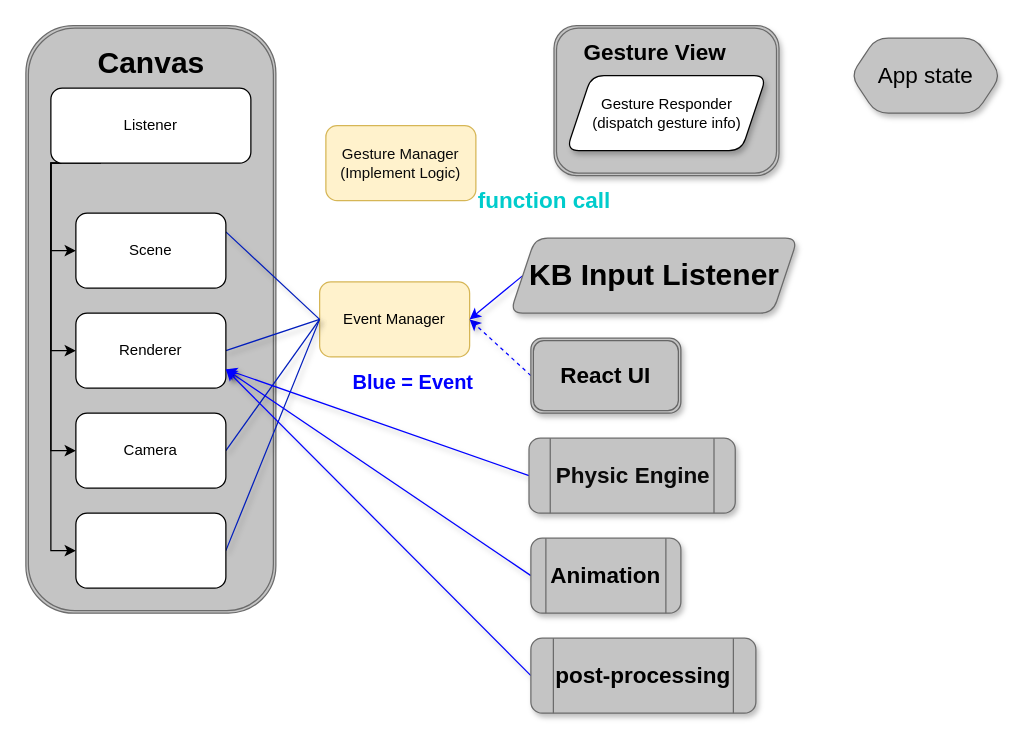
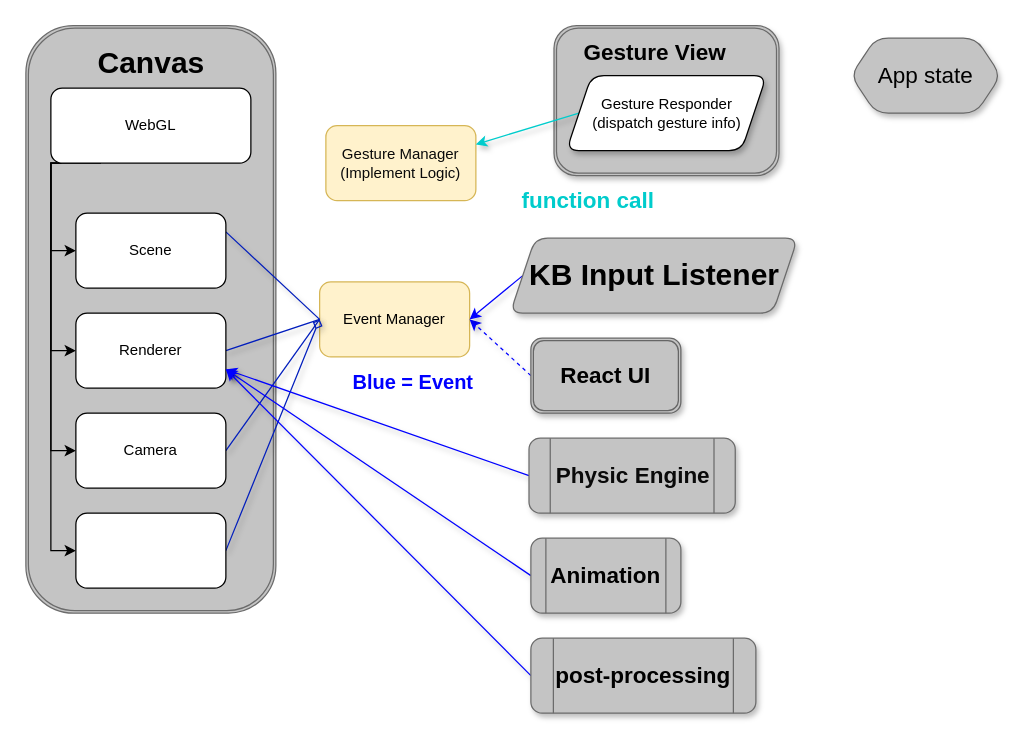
  <mxCell id="0" />
  <mxCell id="1" parent="0" />
  <mxCell id="2" value="" style="shape=ext;double=1;rounded=1;whiteSpace=wrap;html=1;strokeColor=#6B6B6B;arcSize=19;fillColor=#C4C4C4;" vertex="1" parent="1"><mxGeometry x="20" y="20" width="200" height="470" as="geometry" /></mxCell>
  <mxCell id="3" style="edgeStyle=orthogonalEdgeStyle;rounded=0;orthogonalLoop=1;jettySize=auto;html=1;exitX=0.25;exitY=1;exitDx=0;exitDy=0;entryX=0;entryY=0.5;entryDx=0;entryDy=0;strokeColor=#000000;" edge="1" parent="1" source="7" target="11"><mxGeometry relative="1" as="geometry"><Array as="points"><mxPoint x="40" y="130" /><mxPoint x="40" y="200" /></Array></mxGeometry></mxCell>
  <mxCell id="4" style="edgeStyle=orthogonalEdgeStyle;rounded=0;orthogonalLoop=1;jettySize=auto;html=1;exitX=0.25;exitY=1;exitDx=0;exitDy=0;entryX=0;entryY=0.5;entryDx=0;entryDy=0;strokeColor=#000000;" edge="1" parent="1" source="7" target="15"><mxGeometry relative="1" as="geometry"><Array as="points"><mxPoint x="40" y="130" /><mxPoint x="40" y="280" /></Array></mxGeometry></mxCell>
  <mxCell id="5" style="edgeStyle=orthogonalEdgeStyle;rounded=0;orthogonalLoop=1;jettySize=auto;html=1;exitX=0.25;exitY=1;exitDx=0;exitDy=0;entryX=0;entryY=0.5;entryDx=0;entryDy=0;strokeColor=#000000;" edge="1" parent="1" source="7" target="13"><mxGeometry relative="1" as="geometry"><Array as="points"><mxPoint x="40" y="130" /><mxPoint x="40" y="360" /></Array></mxGeometry></mxCell>
  <mxCell id="6" style="edgeStyle=orthogonalEdgeStyle;rounded=0;orthogonalLoop=1;jettySize=auto;html=1;exitX=0.25;exitY=1;exitDx=0;exitDy=0;entryX=0;entryY=0.5;entryDx=0;entryDy=0;strokeColor=#000000;" edge="1" parent="1" source="7" target="18"><mxGeometry relative="1" as="geometry"><Array as="points"><mxPoint x="40" y="130" /><mxPoint x="40" y="440" /></Array></mxGeometry></mxCell>
- <mxCell id="7" value="Listener" style="rounded=1;whiteSpace=wrap;html=1;" vertex="1" parent="1"><mxGeometry x="40" y="70" width="160" height="60" as="geometry" /></mxCell>
+ <mxCell id="7" value="WebGL" style="rounded=1;whiteSpace=wrap;html=1;" vertex="1" parent="1"><mxGeometry x="40" y="70" width="160" height="60" as="geometry" /></mxCell>
  <mxCell id="8" value="&lt;font color=&quot;#0a0a0a&quot;&gt;Gesture Manager&lt;br&gt;(Implement Logic)&lt;br&gt;&lt;/font&gt;" style="rounded=1;whiteSpace=wrap;html=1;fillColor=#fff2cc;strokeColor=#d6b656;" vertex="1" parent="1"><mxGeometry x="260" y="100" width="120" height="60" as="geometry" /></mxCell>
  <mxCell id="9" value="&lt;font color=&quot;#000000&quot;&gt;Event Manager&lt;/font&gt;" style="rounded=1;whiteSpace=wrap;html=1;fillColor=#fff2cc;strokeColor=#d6b656;" vertex="1" parent="1"><mxGeometry x="255" y="225" width="120" height="60" as="geometry" /></mxCell>
  <mxCell id="10" style="orthogonalLoop=1;jettySize=auto;html=1;exitX=1;exitY=0.25;exitDx=0;exitDy=0;entryX=0;entryY=0.5;entryDx=0;entryDy=0;strokeColor=#001DBC;sketch=0;shadow=1;fillColor=#0050ef;endArrow=none;endFill=0;" edge="1" parent="1" source="11" target="9"><mxGeometry relative="1" as="geometry" /></mxCell>
  <mxCell id="11" value="Scene&lt;br&gt;" style="rounded=1;whiteSpace=wrap;html=1;" vertex="1" parent="1"><mxGeometry x="60" y="170" width="120" height="60" as="geometry" /></mxCell>
  <mxCell id="12" style="sketch=0;orthogonalLoop=1;jettySize=auto;html=1;exitX=1;exitY=0.5;exitDx=0;exitDy=0;shadow=1;strokeColor=#001DBC;entryX=0;entryY=0.5;entryDx=0;entryDy=0;fillColor=#0050ef;endArrow=none;endFill=0;" edge="1" parent="1" source="13" target="9"><mxGeometry relative="1" as="geometry"><mxPoint x="250" y="250" as="targetPoint" /></mxGeometry></mxCell>
  <mxCell id="13" value="Camera" style="rounded=1;whiteSpace=wrap;html=1;" vertex="1" parent="1"><mxGeometry x="60" y="330" width="120" height="60" as="geometry" /></mxCell>
  <mxCell id="14" style="sketch=0;orthogonalLoop=1;jettySize=auto;html=1;exitX=1;exitY=0.5;exitDx=0;exitDy=0;entryX=0;entryY=0.5;entryDx=0;entryDy=0;shadow=1;strokeColor=#001DBC;fillColor=#0050ef;endArrow=none;endFill=0;" edge="1" parent="1" source="15" target="9"><mxGeometry relative="1" as="geometry" /></mxCell>
  <mxCell id="15" value="Renderer" style="rounded=1;whiteSpace=wrap;html=1;" vertex="1" parent="1"><mxGeometry x="60" y="250" width="120" height="60" as="geometry" /></mxCell>
  <mxCell id="16" value="&lt;font color=&quot;#000000&quot;&gt;Canvas&lt;/font&gt;" style="text;strokeColor=none;fillColor=none;html=1;fontSize=24;fontStyle=1;verticalAlign=middle;align=center;rounded=1;" vertex="1" parent="1"><mxGeometry x="70" y="30" width="100" height="40" as="geometry" /></mxCell>
- <mxCell id="17" style="sketch=0;orthogonalLoop=1;jettySize=auto;html=1;exitX=1;exitY=0.5;exitDx=0;exitDy=0;shadow=1;strokeColor=#001DBC;entryX=0;entryY=0.5;entryDx=0;entryDy=0;fillColor=#0050ef;endArrow=none;endFill=0;" edge="1" parent="1" source="18" target="9"><mxGeometry relative="1" as="geometry"><mxPoint x="250" y="260" as="targetPoint" /></mxGeometry></mxCell>
+ <mxCell id="17" style="sketch=0;orthogonalLoop=1;jettySize=auto;html=1;exitX=1;exitY=0.5;exitDx=0;exitDy=0;shadow=1;strokeColor=#001DBC;entryX=0;entryY=0.5;entryDx=0;entryDy=0;fillColor=#0050ef;endArrow=diamond;endFill=0;" edge="1" parent="1" source="18" target="9"><mxGeometry relative="1" as="geometry"><mxPoint x="250" y="260" as="targetPoint" /></mxGeometry></mxCell>
  <mxCell id="18" value="&lt;font color=&quot;#ffffff&quot;&gt;Objects&lt;/font&gt;" style="rounded=1;whiteSpace=wrap;html=1;" vertex="1" parent="1"><mxGeometry x="60" y="410" width="120" height="60" as="geometry" /></mxCell>
  <mxCell id="19" value="&lt;font color=&quot;#0000ff&quot; size=&quot;1&quot;&gt;&lt;b style=&quot;font-size: 16px&quot;&gt;Blue = Event&lt;br&gt;&lt;/b&gt;&lt;/font&gt;" style="text;html=1;strokeColor=none;fillColor=none;align=center;verticalAlign=middle;whiteSpace=wrap;rounded=0;" vertex="1" parent="1"><mxGeometry x="275" y="295" width="110" height="20" as="geometry" /></mxCell>
  <mxCell id="20" value="" style="shape=ext;double=1;rounded=1;whiteSpace=wrap;html=1;fillColor=#C4C4C4;shadow=1;strokeColor=#6B6B6B;" vertex="1" parent="1"><mxGeometry x="442.5" y="20" width="180" height="120" as="geometry" /></mxCell>
  <mxCell id="21" value="&lt;font color=&quot;#000000&quot; style=&quot;font-size: 18px&quot;&gt;Gesture View&lt;/font&gt;" style="text;strokeColor=none;fillColor=none;html=1;fontSize=24;fontStyle=1;verticalAlign=middle;align=center;rounded=1;shadow=1;" vertex="1" parent="1"><mxGeometry x="457.5" y="20" width="130" height="40" as="geometry" /></mxCell>
+ <mxCell id="22" style="edgeStyle=none;sketch=0;orthogonalLoop=1;jettySize=auto;html=1;exitX=0;exitY=0.5;exitDx=0;exitDy=0;entryX=1;entryY=0.25;entryDx=0;entryDy=0;shadow=1;endArrow=classic;endFill=1;strokeColor=#00CCCC;" edge="1" parent="1" source="23" target="8"><mxGeometry relative="1" as="geometry" /></mxCell>
  <mxCell id="23" value="Gesture Responder&lt;br&gt;(dispatch gesture info)" style="shape=parallelogram;perimeter=parallelogramPerimeter;whiteSpace=wrap;html=1;fixedSize=1;rounded=1;shadow=1;" vertex="1" parent="1"><mxGeometry x="452.5" y="60" width="160" height="60" as="geometry" /></mxCell>
  <mxCell id="24" style="edgeStyle=none;sketch=0;orthogonalLoop=1;jettySize=auto;html=1;exitX=0;exitY=0.5;exitDx=0;exitDy=0;entryX=1;entryY=0.75;entryDx=0;entryDy=0;shadow=1;endArrow=classic;endFill=1;strokeColor=#0000FF;" edge="1" parent="1" source="25" target="15"><mxGeometry relative="1" as="geometry" /></mxCell>
  <mxCell id="25" value="&lt;font color=&quot;#0a0a0a&quot; style=&quot;font-size: 18px&quot;&gt;&lt;b&gt;Physic Engine&lt;/b&gt;&lt;/font&gt;" style="shape=process;whiteSpace=wrap;html=1;backgroundOutline=1;rounded=1;shadow=1;strokeColor=#6B6B6B;fillColor=#C4C4C4;" vertex="1" parent="1"><mxGeometry x="422.5" y="350" width="165" height="60" as="geometry" /></mxCell>
  <mxCell id="26" style="edgeStyle=none;sketch=0;orthogonalLoop=1;jettySize=auto;html=1;exitX=0;exitY=0.5;exitDx=0;exitDy=0;entryX=1;entryY=0.5;entryDx=0;entryDy=0;shadow=1;endArrow=classic;endFill=1;strokeColor=#0000FF;dashed=1;" edge="1" parent="1" source="34" target="9"><mxGeometry relative="1" as="geometry"><mxPoint x="470" y="340" as="sourcePoint" /></mxGeometry></mxCell>
- <mxCell id="27" value="&lt;font style=&quot;font-size: 18px ; background-color: rgb(255 , 255 , 255)&quot; color=&quot;#00cccc&quot;&gt;&lt;b&gt;function call&lt;/b&gt;&lt;/font&gt;" style="text;html=1;strokeColor=none;fillColor=none;align=center;verticalAlign=middle;whiteSpace=wrap;rounded=0;shadow=1;" vertex="1" parent="1"><mxGeometry x="380" y="150" width="110" height="20" as="geometry" /></mxCell>
+ <mxCell id="27" value="&lt;font style=&quot;font-size: 18px ; background-color: rgb(255 , 255 , 255)&quot; color=&quot;#00cccc&quot;&gt;&lt;b&gt;function call&lt;/b&gt;&lt;/font&gt;" style="text;html=1;strokeColor=none;fillColor=none;align=center;verticalAlign=middle;whiteSpace=wrap;rounded=0;shadow=1;" vertex="1" parent="1"><mxGeometry x="415" y="150" width="110" height="20" as="geometry" /></mxCell>
  <mxCell id="28" style="edgeStyle=none;sketch=0;orthogonalLoop=1;jettySize=auto;html=1;exitX=0;exitY=0.5;exitDx=0;exitDy=0;entryX=1;entryY=0.5;entryDx=0;entryDy=0;shadow=1;endArrow=classic;endFill=1;strokeColor=#0000FF;" edge="1" parent="1" source="29" target="9"><mxGeometry relative="1" as="geometry" /></mxCell>
  <mxCell id="29" value="&lt;span style=&quot;color: rgb(0 , 0 , 0) ; font-size: 24px&quot;&gt;&lt;b&gt;KB Input Listener&lt;/b&gt;&lt;/span&gt;" style="shape=parallelogram;perimeter=parallelogramPerimeter;whiteSpace=wrap;html=1;fixedSize=1;rounded=1;shadow=1;strokeColor=#6B6B6B;fillColor=#C4C4C4;" vertex="1" parent="1"><mxGeometry x="407.5" y="190" width="230" height="60" as="geometry" /></mxCell>
  <mxCell id="30" style="edgeStyle=none;sketch=0;orthogonalLoop=1;jettySize=auto;html=1;exitX=0;exitY=0.5;exitDx=0;exitDy=0;entryX=1;entryY=0.75;entryDx=0;entryDy=0;shadow=1;endArrow=classic;endFill=1;strokeColor=#0000FF;" edge="1" parent="1" source="31" target="15"><mxGeometry relative="1" as="geometry" /></mxCell>
  <mxCell id="31" value="&lt;font color=&quot;#000000&quot; style=&quot;font-size: 18px&quot;&gt;&lt;b&gt;Animation&lt;/b&gt;&lt;/font&gt;" style="shape=process;whiteSpace=wrap;html=1;backgroundOutline=1;rounded=1;shadow=1;strokeColor=#6B6B6B;fillColor=#C4C4C4;" vertex="1" parent="1"><mxGeometry x="424" y="430" width="120" height="60" as="geometry" /></mxCell>
  <mxCell id="32" style="edgeStyle=none;sketch=0;orthogonalLoop=1;jettySize=auto;html=1;exitX=0;exitY=0.5;exitDx=0;exitDy=0;entryX=1;entryY=0.75;entryDx=0;entryDy=0;shadow=1;endArrow=classic;endFill=1;strokeColor=#0000FF;" edge="1" parent="1" source="33" target="15"><mxGeometry relative="1" as="geometry" /></mxCell>
  <mxCell id="33" value="&lt;font style=&quot;font-size: 18px&quot; color=&quot;#000000&quot;&gt;&lt;b&gt;post-processing&lt;/b&gt;&lt;/font&gt;" style="shape=process;whiteSpace=wrap;html=1;backgroundOutline=1;rounded=1;shadow=1;strokeColor=#6B6B6B;fillColor=#C4C4C4;" vertex="1" parent="1"><mxGeometry x="424" y="510" width="180" height="60" as="geometry" /></mxCell>
  <mxCell id="34" value="&lt;b style=&quot;color: rgb(0 , 0 , 0) ; font-size: 18px&quot;&gt;React UI&lt;/b&gt;" style="shape=ext;double=1;rounded=1;whiteSpace=wrap;html=1;shadow=1;fillColor=#C4C4C4;gradientColor=none;strokeColor=#666666;" vertex="1" parent="1"><mxGeometry x="424" y="270" width="120" height="60" as="geometry" /></mxCell>
  <mxCell id="35" value="&lt;font style=&quot;font-size: 18px&quot; color=&quot;#000000&quot;&gt;App state&lt;/font&gt;" style="shape=hexagon;perimeter=hexagonPerimeter2;whiteSpace=wrap;html=1;fixedSize=1;rounded=1;shadow=1;strokeColor=#666666;fillColor=#C4C4C4;gradientColor=none;" vertex="1" parent="1"><mxGeometry x="680" y="30" width="120" height="60" as="geometry" /></mxCell>
